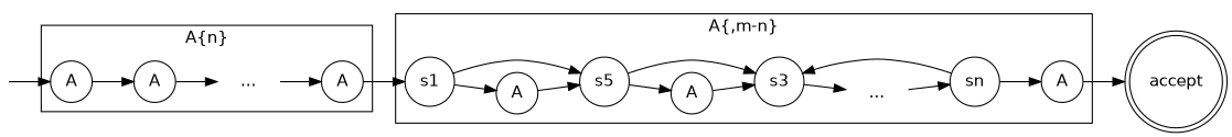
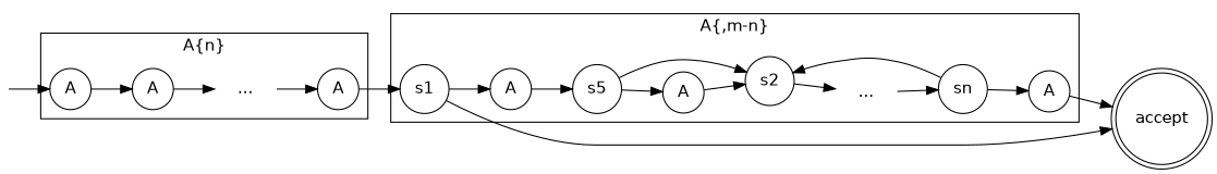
  digraph {
    fontname="DejaVu Sans"
    rankdir=LR
    node [fontname="DejaVu Sans" shape=circle]
    edge [fontname="DejaVu Sans"]
    n1 [label=A]
    n2 [label=A]
    n3 [label="..." shape=none]
    n4 [label=A]
    n5 [label=A]
    s1
    n7 [label=s5]
    n8 [label=A]
-   s3
+   s3 [label=s2]
    n10 [label="..." shape=none]
    sn
    n12 [label=A]
    accept [shape=doublecircle]
    init [shape=point style=invis]
    subgraph cluster_1 {
      label="A{n}"
      n1
      n2
      n3
      n4
    }
    subgraph cluster_2 {
      label="A{,m-n}"
      n5
      s1
      n7
      n8
      s3
      n10
      sn
      n12
    }
    n1 -> n2
    n2 -> n3
    n3 -> n4
    n4 -> s1
    n5 -> n7
    s1 -> n5
-   s1 -> n7
+   s1 -> accept
    n7 -> n8
    n7 -> s3
    n8 -> s3
    s3 -> n10
    n10 -> sn
    sn -> s3
    sn -> n12
    n12 -> accept
    init -> n1
  }
